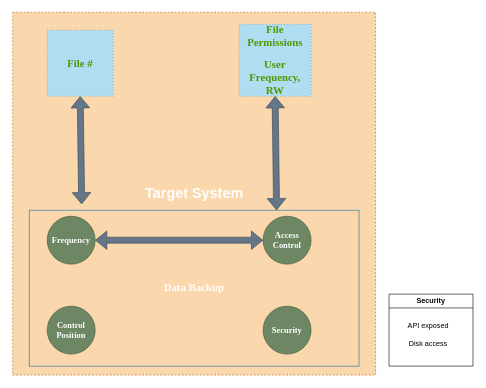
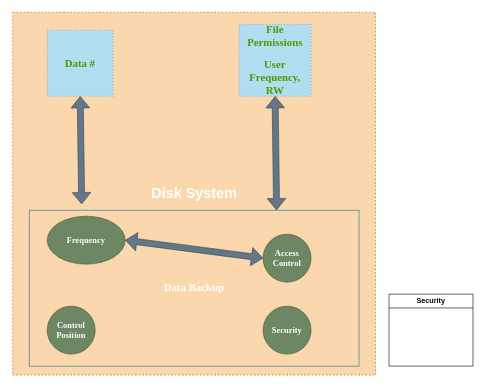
  <mxCell id="0" />
  <mxCell id="1" parent="0" />
- <mxCell id="2" value="&lt;h1&gt;&lt;font color=&quot;#ffffff&quot;&gt;Target System&lt;/font&gt;&lt;/h1&gt;" style="whiteSpace=wrap;html=1;aspect=fixed;fillColor=#fad7ac;strokeColor=#b46504;dashed=1;" vertex="1" parent="1"><mxGeometry x="20.5" y="20" width="605" height="605" as="geometry" /></mxCell>
+ <mxCell id="2" value="&lt;h1&gt;&lt;font color=&quot;#ffffff&quot;&gt;Disk System&lt;/font&gt;&lt;/h1&gt;" style="whiteSpace=wrap;html=1;aspect=fixed;fillColor=#fad7ac;strokeColor=#b46504;dashed=1;" vertex="1" parent="1"><mxGeometry x="20.5" y="20" width="605" height="605" as="geometry" /></mxCell>
  <mxCell id="3" value="&lt;h2&gt;&lt;font color=&quot;#ffffff&quot; face=&quot;Georgia&quot;&gt;Data Backup&lt;/font&gt;&lt;/h2&gt;" style="rounded=0;whiteSpace=wrap;html=1;fillColor=#fad7ac;strokeColor=#10739e;" vertex="1" parent="1"><mxGeometry x="48" y="350" width="550" height="260" as="geometry" /></mxCell>
- <mxCell id="4" value="&lt;h2&gt;&lt;font color=&quot;#4d9900&quot; face=&quot;Georgia&quot;&gt;File #&lt;/font&gt;&lt;/h2&gt;" style="whiteSpace=wrap;html=1;aspect=fixed;fillColor=#b1ddf0;strokeColor=#10739e;dashed=1;dashPattern=1 4;" vertex="1" parent="1"><mxGeometry x="78" y="50" width="110" height="110" as="geometry" /></mxCell>
+ <mxCell id="4" value="&lt;h2&gt;&lt;font color=&quot;#4d9900&quot; face=&quot;Georgia&quot;&gt;Data #&lt;/font&gt;&lt;/h2&gt;" style="whiteSpace=wrap;html=1;aspect=fixed;fillColor=#b1ddf0;strokeColor=#10739e;dashed=1;dashPattern=1 4;" vertex="1" parent="1"><mxGeometry x="78" y="50" width="110" height="110" as="geometry" /></mxCell>
  <mxCell id="5" value="&lt;h2&gt;&lt;font color=&quot;#4d9900&quot; face=&quot;Georgia&quot;&gt;File Permissions&lt;/font&gt;&lt;/h2&gt;&lt;h2&gt;&lt;font color=&quot;#4d9900&quot; face=&quot;Georgia&quot;&gt;User Frequency, RW&lt;/font&gt;&lt;/h2&gt;" style="whiteSpace=wrap;html=1;aspect=fixed;fillColor=#b1ddf0;strokeColor=#10739e;dashed=1;dashPattern=1 4;" vertex="1" parent="1"><mxGeometry x="398" y="40" width="120" height="120" as="geometry" /></mxCell>
- <mxCell id="6" value="&lt;h3&gt;&lt;font face=&quot;Times New Roman&quot;&gt;Frequency&lt;/font&gt;&lt;/h3&gt;" style="ellipse;whiteSpace=wrap;html=1;aspect=fixed;fillColor=#6d8764;strokeColor=#3A5431;fontColor=#ffffff;" vertex="1" parent="1"><mxGeometry x="78" y="360" width="80" height="80" as="geometry" /></mxCell>
- <mxCell id="7" value="&lt;h3&gt;&lt;font face=&quot;Times New Roman&quot;&gt;Access Control&lt;/font&gt;&lt;/h3&gt;" style="ellipse;whiteSpace=wrap;html=1;aspect=fixed;fillColor=#6d8764;strokeColor=#3A5431;fontColor=#ffffff;" vertex="1" parent="1"><mxGeometry x="438" y="360" width="80" height="80" as="geometry" /></mxCell>
+ <mxCell id="6" value="&lt;h3&gt;&lt;font face=&quot;Times New Roman&quot;&gt;Frequency&lt;/font&gt;&lt;/h3&gt;" style="ellipse;whiteSpace=wrap;html=1;aspect=fixed;fillColor=#6d8764;strokeColor=#3A5431;fontColor=#ffffff;" vertex="1" parent="1"><mxGeometry x="78" y="360" width="130" height="80" as="geometry" /></mxCell>
+ <mxCell id="7" value="&lt;h3&gt;&lt;font face=&quot;Times New Roman&quot;&gt;Access Control&lt;/font&gt;&lt;/h3&gt;" style="ellipse;whiteSpace=wrap;html=1;aspect=fixed;fillColor=#6d8764;strokeColor=#3A5431;fontColor=#ffffff;" vertex="1" parent="1"><mxGeometry x="438" y="390" width="80" height="80" as="geometry" /></mxCell>
  <mxCell id="8" value="&lt;h3&gt;&lt;font face=&quot;Times New Roman&quot;&gt;Control Position&lt;/font&gt;&lt;/h3&gt;" style="ellipse;whiteSpace=wrap;html=1;aspect=fixed;fillColor=#6d8764;strokeColor=#3A5431;fontColor=#ffffff;" vertex="1" parent="1"><mxGeometry x="78" y="510" width="80" height="80" as="geometry" /></mxCell>
  <mxCell id="9" value="" style="shape=flexArrow;endArrow=classic;startArrow=classic;html=1;rounded=0;entryX=0;entryY=0.5;entryDx=0;entryDy=0;exitX=1;exitY=0.5;exitDx=0;exitDy=0;fillColor=#647687;strokeColor=#314354;" edge="1" parent="1" source="6" target="7"><mxGeometry width="100" height="100" relative="1" as="geometry"><mxPoint x="158" y="430" as="sourcePoint" /><mxPoint x="258" y="330" as="targetPoint" /></mxGeometry></mxCell>
  <mxCell id="10" value="" style="shape=flexArrow;endArrow=classic;startArrow=classic;html=1;rounded=0;entryX=0.5;entryY=1;entryDx=0;entryDy=0;exitX=0.25;exitY=0;exitDx=0;exitDy=0;fillColor=#647687;strokeColor=#314354;" edge="1" parent="1" target="4"><mxGeometry width="100" height="100" relative="1" as="geometry"><mxPoint x="135.5" y="340" as="sourcePoint" /><mxPoint x="238" y="410" as="targetPoint" /></mxGeometry></mxCell>
  <mxCell id="11" value="" style="shape=flexArrow;endArrow=classic;startArrow=classic;html=1;rounded=0;entryX=0.5;entryY=1;entryDx=0;entryDy=0;exitX=0.75;exitY=0;exitDx=0;exitDy=0;fillColor=#647687;strokeColor=#314354;" edge="1" parent="1" source="3" target="5"><mxGeometry width="100" height="100" relative="1" as="geometry"><mxPoint x="270.5" y="340" as="sourcePoint" /><mxPoint x="143" y="170" as="targetPoint" /></mxGeometry></mxCell>
  <mxCell id="12" value="&lt;h3&gt;&lt;font face=&quot;Times New Roman&quot;&gt;Security&lt;/font&gt;&lt;/h3&gt;" style="ellipse;whiteSpace=wrap;html=1;aspect=fixed;fillColor=#6d8764;strokeColor=#3A5431;fontColor=#ffffff;" vertex="1" parent="1"><mxGeometry x="438" y="510" width="80" height="80" as="geometry" /></mxCell>
  <mxCell id="13" value="Security" style="swimlane;whiteSpace=wrap;html=1;" vertex="1" parent="1"><mxGeometry x="648" y="490" width="140" height="120" as="geometry" /></mxCell>
- <mxCell id="14" value="API exposed" style="text;html=1;align=center;verticalAlign=middle;resizable=0;points=[];autosize=1;strokeColor=none;fillColor=none;" vertex="1" parent="13"><mxGeometry x="20" y="38" width="90" height="30" as="geometry" /></mxCell>
- <mxCell id="15" value="Disk access" style="text;html=1;align=center;verticalAlign=middle;resizable=0;points=[];autosize=1;strokeColor=none;fillColor=none;" vertex="1" parent="13"><mxGeometry x="20" y="68" width="90" height="30" as="geometry" /></mxCell>
